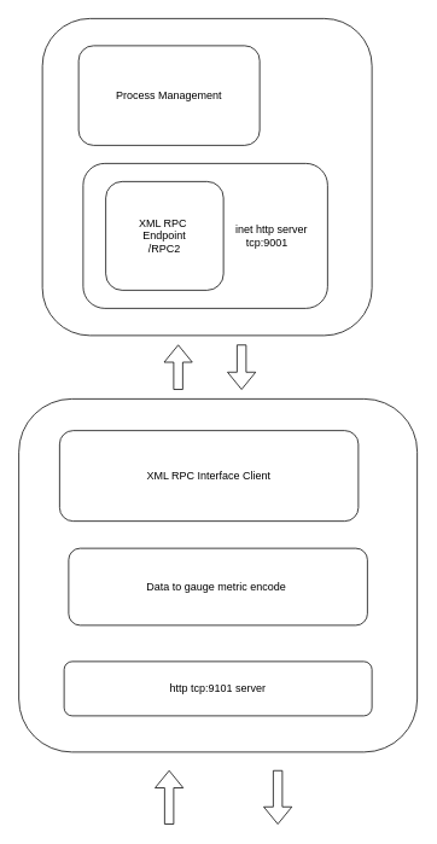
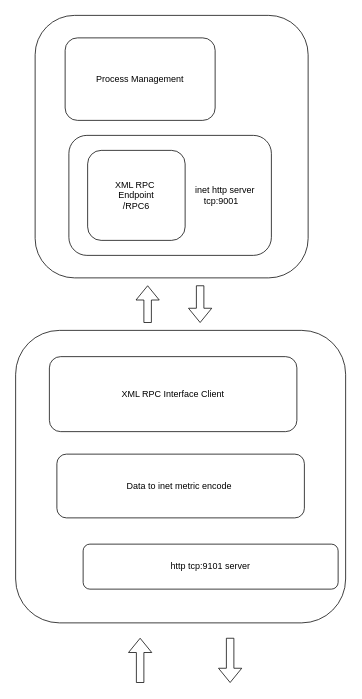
  <mxCell id="0" />
  <mxCell id="1" parent="0" />
  <mxCell id="2" value="" style="rounded=1;whiteSpace=wrap;html=1;" vertex="1" parent="1"><mxGeometry x="46" y="20" width="364" height="350" as="geometry" /></mxCell>
  <mxCell id="3" value="Process Management" style="rounded=1;whiteSpace=wrap;html=1;" vertex="1" parent="1"><mxGeometry x="86" y="50" width="200" height="110" as="geometry" /></mxCell>
  <mxCell id="4" value="&amp;nbsp; &amp;nbsp; &amp;nbsp; &amp;nbsp; &amp;nbsp; &amp;nbsp; &amp;nbsp; &amp;nbsp; &amp;nbsp; &amp;nbsp; &amp;nbsp; &amp;nbsp; &amp;nbsp; &amp;nbsp; &amp;nbsp; &amp;nbsp; &amp;nbsp; &amp;nbsp; &amp;nbsp; &amp;nbsp; &amp;nbsp; &amp;nbsp; inet http server&lt;div&gt;&amp;nbsp; &amp;nbsp; &amp;nbsp; &amp;nbsp; &amp;nbsp; &amp;nbsp; &amp;nbsp; &amp;nbsp; &amp;nbsp; &amp;nbsp; &amp;nbsp; &amp;nbsp; &amp;nbsp; &amp;nbsp; &amp;nbsp; &amp;nbsp; &amp;nbsp; &amp;nbsp; &amp;nbsp; &amp;nbsp; &amp;nbsp;tcp:9001&lt;/div&gt;" style="rounded=1;whiteSpace=wrap;html=1;" vertex="1" parent="1"><mxGeometry x="91" y="180" width="270" height="160" as="geometry" /></mxCell>
- <mxCell id="5" value="XML RPC&amp;nbsp;&lt;div&gt;Endpoint&lt;/div&gt;&lt;div&gt;/RPC2&lt;/div&gt;" style="rounded=1;whiteSpace=wrap;html=1;" vertex="1" parent="1"><mxGeometry x="116" y="200" width="130" height="120" as="geometry" /></mxCell>
+ <mxCell id="5" value="XML RPC&amp;nbsp;&lt;div&gt;Endpoint&lt;/div&gt;&lt;div&gt;/RPC6&lt;/div&gt;" style="rounded=1;whiteSpace=wrap;html=1;" vertex="1" parent="1"><mxGeometry x="116" y="200" width="130" height="120" as="geometry" /></mxCell>
  <mxCell id="6" value="" style="rounded=1;whiteSpace=wrap;html=1;" vertex="1" parent="1"><mxGeometry x="20" y="440" width="440" height="390" as="geometry" /></mxCell>
- <mxCell id="7" value="http tcp:9101 server" style="rounded=1;whiteSpace=wrap;html=1;" vertex="1" parent="1"><mxGeometry x="70" y="730" width="340" height="60" as="geometry" /></mxCell>
+ <mxCell id="7" value="http tcp:9101 server" style="rounded=1;whiteSpace=wrap;html=1;" vertex="1" parent="1"><mxGeometry x="110" y="725" width="340" height="60" as="geometry" /></mxCell>
  <mxCell id="8" value="XML RPC Interface Client" style="rounded=1;whiteSpace=wrap;html=1;" vertex="1" parent="1"><mxGeometry x="65" y="475" width="330" height="100" as="geometry" /></mxCell>
- <mxCell id="9" value="Data to gauge metric encode&amp;nbsp;" style="rounded=1;whiteSpace=wrap;html=1;" vertex="1" parent="1"><mxGeometry x="75" y="605" width="330" height="85" as="geometry" /></mxCell>
+ <mxCell id="9" value="Data to inet metric encode&amp;nbsp;" style="rounded=1;whiteSpace=wrap;html=1;" vertex="1" parent="1"><mxGeometry x="75" y="605" width="330" height="85" as="geometry" /></mxCell>
  <mxCell id="10" value="" style="shape=flexArrow;endArrow=classic;html=1;rounded=0;" edge="1" parent="1"><mxGeometry width="50" height="50" relative="1" as="geometry"><mxPoint x="196" y="430" as="sourcePoint" /><mxPoint x="196" y="380" as="targetPoint" /></mxGeometry></mxCell>
  <mxCell id="11" value="" style="shape=flexArrow;endArrow=classic;html=1;rounded=0;" edge="1" parent="1"><mxGeometry width="50" height="50" relative="1" as="geometry"><mxPoint x="266" y="380" as="sourcePoint" /><mxPoint x="266" y="430" as="targetPoint" /></mxGeometry></mxCell>
  <mxCell id="12" value="" style="shape=flexArrow;endArrow=classic;html=1;rounded=0;" edge="1" parent="1"><mxGeometry width="50" height="50" relative="1" as="geometry"><mxPoint x="306" y="850" as="sourcePoint" /><mxPoint x="306" y="910" as="targetPoint" /></mxGeometry></mxCell>
  <mxCell id="13" value="" style="shape=flexArrow;endArrow=classic;html=1;rounded=0;" edge="1" parent="1"><mxGeometry width="50" height="50" relative="1" as="geometry"><mxPoint x="186" y="910" as="sourcePoint" /><mxPoint x="186" y="850" as="targetPoint" /></mxGeometry></mxCell>
